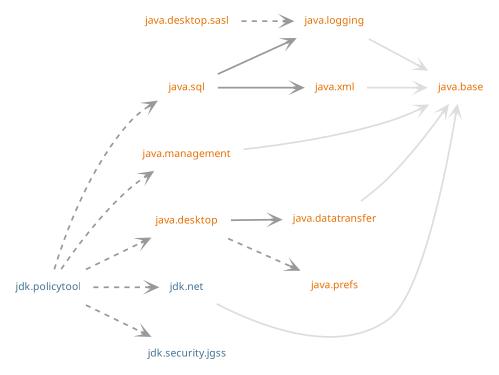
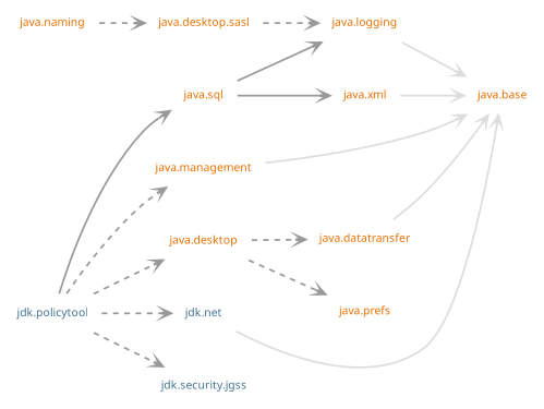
  digraph {
    fontname="Noto Sans"
    nodesep=.5
    pencolor=transparent
    rankdir=LR
    ranksep=0.600000
    node [fontcolor="#e76f00" fontname="Noto Sans" fontsize=12 group=java margin=".2,.2" shape=plaintext]
    edge [arrowhead=open arrowsize=1 color="#999999" fontname="Noto Sans" penwidth=2 weight=10]
    "java.logging"
    "java.xml"
    "java.sql"
    "java.desktop"
    "java.management"
    "java.base"
    "java.datatransfer"
+   "java.naming"
    "java.prefs"
    n10 [label="java.desktop.sasl"]
    "jdk.net" [fontcolor="#437291" group=jdk]
    "jdk.policytool" [fontcolor="#437291" group=jdk]
    "jdk.security.jgss" [fontcolor="#437291" group=jdk]
    subgraph sub_1 {
      rank=same
      "java.logging"
      "java.xml"
    }
    subgraph sub_2 {
      rank=same
      "java.sql"
    }
    subgraph sub_3 {
      rank=same
      "java.desktop"
      "java.management"
    }
    subgraph sub_4 {
      "java.logging"
      "java.xml"
      "java.sql"
      "java.desktop"
      "java.management"
      "java.base"
      "java.datatransfer"
+     "java.naming"
      "java.prefs"
      n10
    }
    subgraph sub_5 {
      "jdk.net"
      "jdk.policytool"
      "jdk.security.jgss"
    }
    "java.logging" -> "java.base" [color="#dddddd"]
    "java.xml" -> "java.base" [color="#dddddd" weight=10000]
    "java.sql" -> "java.logging"
    "java.sql" -> "java.xml" [weight=10000]
-   "java.desktop" -> "java.datatransfer"
+   "java.desktop" -> "java.datatransfer" [style=dashed]
    "java.desktop" -> "java.prefs" [style=dashed]
    "java.management" -> "java.base" [color="#dddddd"]
    "java.datatransfer" -> "java.base" [color="#dddddd"]
+   "java.naming" -> n10 [style=dashed]
    n10 -> "java.logging" [style=dashed]
    "jdk.net" -> "java.base" [color="#dddddd" weight=""]
-   "jdk.policytool" -> "java.sql" [style=dashed weight=""]
+   "jdk.policytool" -> "java.sql" [style=solid weight=""]
    "jdk.policytool" -> "java.desktop" [style=dashed weight=""]
    "jdk.policytool" -> "java.management" [style=dashed weight=""]
    "jdk.policytool" -> "jdk.net" [style=dashed weight=""]
    "jdk.policytool" -> "jdk.security.jgss" [style=dashed weight=""]
  }
